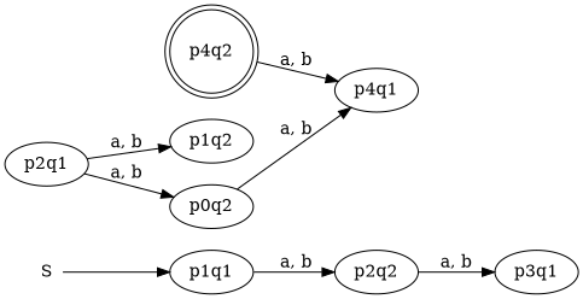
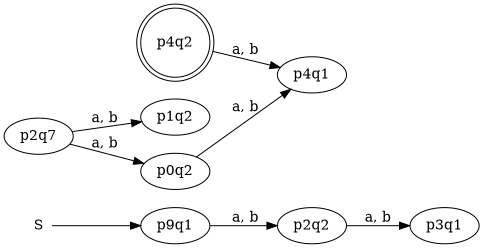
  digraph {
    rankdir=LR
    S [height=.0 shape=none width=.0]
-   n2 [label=p1q1]
+   n2 [label=p9q1]
    n3 [label=p2q2]
    n4 [label=p3q1]
    n5 [label=p4q2 shape=doublecircle]
    n6 [label=p4q1]
    n7 [label=p1q2]
-   n8 [label=p2q1]
+   n8 [label=p2q7]
    n9 [label=p0q2]
    S -> n2
    n2 -> n3 [label="a, b"]
    n3 -> n4 [label="a, b"]
    n5 -> n6 [label="a, b"]
    n8 -> n7 [label="a, b"]
    n8 -> n9 [label="a, b"]
    n9 -> n6 [label="a, b"]
  }
